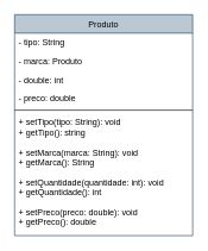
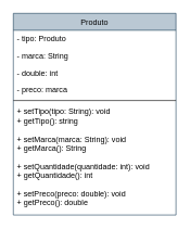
  <mxCell id="0" />
  <mxCell id="1" parent="0" />
  <mxCell id="2" value="Produto" style="swimlane;fontStyle=0;align=center;verticalAlign=top;childLayout=stackLayout;horizontal=1;startSize=26;horizontalStack=0;resizeParent=1;resizeLast=0;collapsible=1;marginBottom=0;rounded=0;shadow=0;strokeWidth=1;glass=0;swimlaneFillColor=none;fillColor=#bac8d3;strokeColor=#23445d;" vertex="1" parent="1"><mxGeometry x="20" y="20" width="250" height="310" as="geometry"><mxRectangle x="230" y="140" width="160" height="26" as="alternateBounds" /></mxGeometry></mxCell>
- <mxCell id="3" value="- tipo: String" style="text;align=left;verticalAlign=top;spacingLeft=4;spacingRight=4;overflow=hidden;rotatable=0;points=[[0,0.5],[1,0.5]];portConstraint=eastwest;" vertex="1" parent="2"><mxGeometry y="26" width="250" height="26" as="geometry" /></mxCell>
- <mxCell id="4" value="- marca: Produto" style="text;align=left;verticalAlign=top;spacingLeft=4;spacingRight=4;overflow=hidden;rotatable=0;points=[[0,0.5],[1,0.5]];portConstraint=eastwest;rounded=0;shadow=0;html=0;" vertex="1" parent="2"><mxGeometry y="52" width="250" height="26" as="geometry" /></mxCell>
+ <mxCell id="3" value="- tipo: Produto" style="text;align=left;verticalAlign=top;spacingLeft=4;spacingRight=4;overflow=hidden;rotatable=0;points=[[0,0.5],[1,0.5]];portConstraint=eastwest;" vertex="1" parent="2"><mxGeometry y="26" width="250" height="26" as="geometry" /></mxCell>
+ <mxCell id="4" value="- marca: String" style="text;align=left;verticalAlign=top;spacingLeft=4;spacingRight=4;overflow=hidden;rotatable=0;points=[[0,0.5],[1,0.5]];portConstraint=eastwest;rounded=0;shadow=0;html=0;" vertex="1" parent="2"><mxGeometry y="52" width="250" height="26" as="geometry" /></mxCell>
  <mxCell id="5" value="- double: int" style="text;align=left;verticalAlign=top;spacingLeft=4;spacingRight=4;overflow=hidden;rotatable=0;points=[[0,0.5],[1,0.5]];portConstraint=eastwest;rounded=0;shadow=0;html=0;" vertex="1" parent="2"><mxGeometry y="78" width="250" height="26" as="geometry" /></mxCell>
- <mxCell id="6" value="- preco: double" style="text;align=left;verticalAlign=top;spacingLeft=4;spacingRight=4;overflow=hidden;rotatable=0;points=[[0,0.5],[1,0.5]];portConstraint=eastwest;rounded=0;shadow=0;html=0;" vertex="1" parent="2"><mxGeometry y="104" width="250" height="26" as="geometry" /></mxCell>
+ <mxCell id="6" value="- preco: marca" style="text;align=left;verticalAlign=top;spacingLeft=4;spacingRight=4;overflow=hidden;rotatable=0;points=[[0,0.5],[1,0.5]];portConstraint=eastwest;rounded=0;shadow=0;html=0;" vertex="1" parent="2"><mxGeometry y="104" width="250" height="26" as="geometry" /></mxCell>
  <mxCell id="7" value="" style="line;html=1;strokeWidth=1;align=left;verticalAlign=middle;spacingTop=-1;spacingLeft=3;spacingRight=3;rotatable=0;labelPosition=right;points=[];portConstraint=eastwest;" vertex="1" parent="2"><mxGeometry y="130" width="250" height="8" as="geometry" /></mxCell>
  <mxCell id="8" value="+ setTipo(tipo: String): void&#10;+ getTipo(): string&#10;&#10;+ setMarca(marca: String): void&#10;+ getMarca(): String&#10;&#10;+ setQuantidade(quantidade: int): void&#10;+ getQuantidade(): int&#10;&#10;+ setPreco(preco: double): void&#10;+ getPreco(): double " style="text;align=left;verticalAlign=top;spacingLeft=4;spacingRight=4;overflow=hidden;rotatable=0;points=[[0,0.5],[1,0.5]];portConstraint=eastwest;" vertex="1" parent="2"><mxGeometry y="138" width="250" height="172" as="geometry" /></mxCell>
